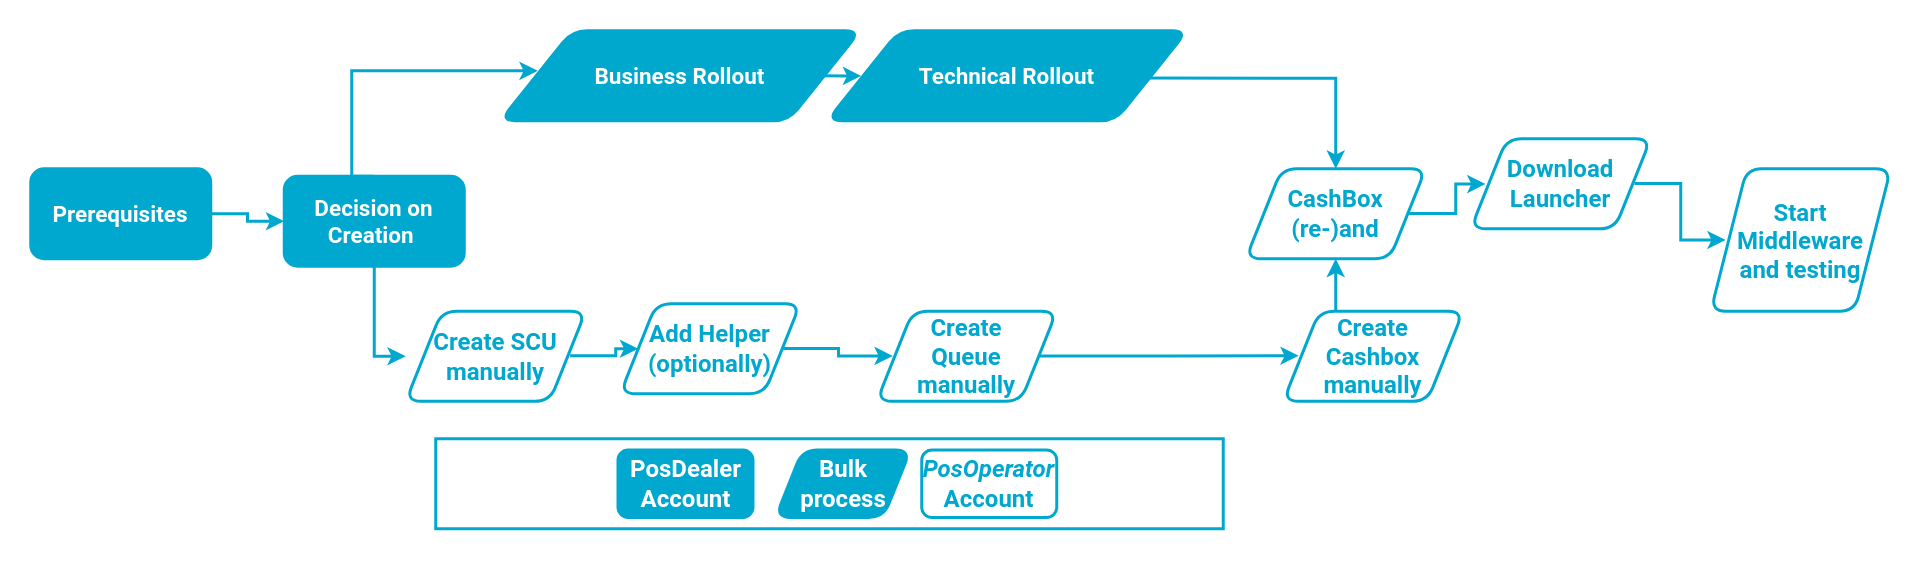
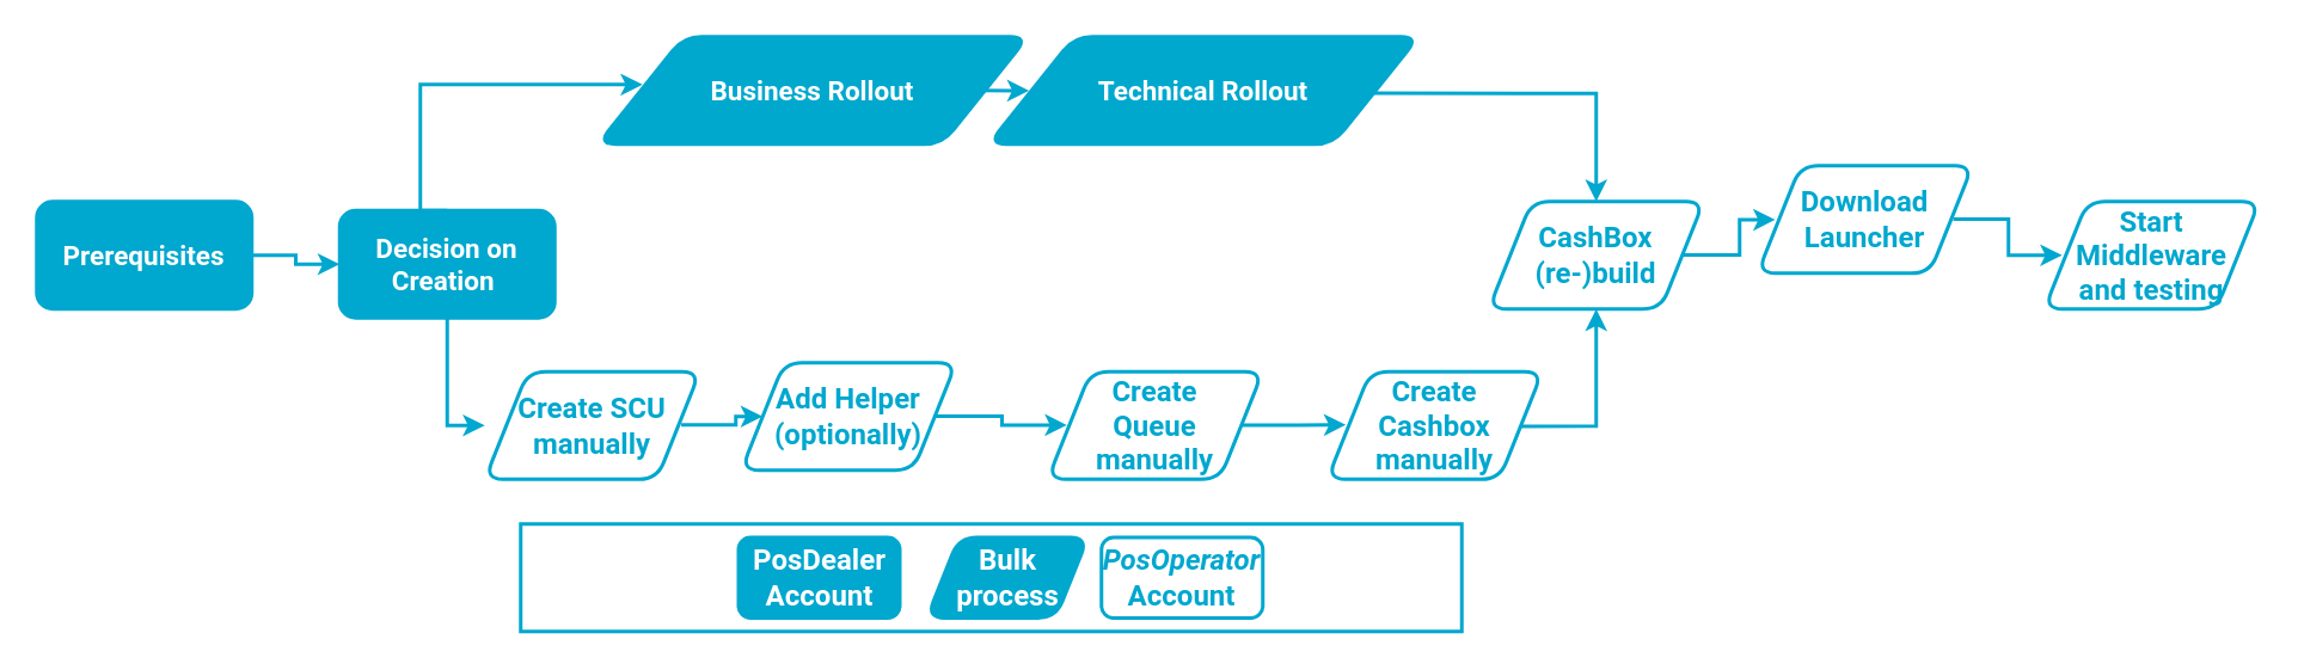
  <mxCell id="0" />
  <mxCell id="1" parent="0" />
  <mxCell id="2" style="edgeStyle=orthogonalEdgeStyle;shape=connector;rounded=0;orthogonalLoop=1;jettySize=auto;html=1;entryX=0;entryY=0.5;entryDx=0;entryDy=0;labelBackgroundColor=default;fontFamily=Roboto;fontSize=24;fontColor=#00A7CE;endArrow=classic;strokeColor=#00A7CE;strokeWidth=2;" parent="1" source="3" target="21" edge="1"><mxGeometry relative="1" as="geometry"><mxPoint x="160.12" y="146.02" as="targetPoint" /></mxGeometry></mxCell>
  <mxCell id="3" value="Prerequisites" style="whiteSpace=wrap;html=1;rounded=1;fontFamily=Roboto;fontSize=15;fontColor=#FFFFFF;strokeColor=#00A7CE;fillColor=#00A7CE;fontStyle=1;strokeWidth=2;" parent="1" vertex="1"><mxGeometry x="20" y="112" width="120" height="60" as="geometry" /></mxCell>
  <mxCell id="4" style="edgeStyle=orthogonalEdgeStyle;shape=connector;rounded=0;orthogonalLoop=1;jettySize=auto;html=1;entryX=0.094;entryY=0.489;entryDx=0;entryDy=0;entryPerimeter=0;labelBackgroundColor=default;fontFamily=Roboto;fontSize=24;fontColor=#FFFFFF;endArrow=classic;strokeColor=#00A7CE;strokeWidth=2;exitX=0.894;exitY=0.501;exitDx=0;exitDy=0;exitPerimeter=0;" edge="1" parent="1" source="5" target="8"><mxGeometry relative="1" as="geometry" /></mxCell>
  <mxCell id="5" value="Business Rollout" style="shape=parallelogram;whiteSpace=wrap;html=1;rounded=1;fontFamily=Roboto;fontStyle=1;fontSize=15;fontColor=#FFFFFF;strokeColor=#00A7CE;strokeWidth=2;labelBackgroundColor=none;fillColor=#00A8CE;" parent="1" vertex="1"><mxGeometry x="333" y="20" width="240" height="60" as="geometry" /></mxCell>
  <mxCell id="6" value="" style="edgeStyle=orthogonalEdgeStyle;shape=connector;rounded=0;orthogonalLoop=1;jettySize=auto;html=1;labelBackgroundColor=default;fontFamily=Roboto;fontSize=24;fontColor=#00A7CE;endArrow=classic;strokeColor=#00A7CE;strokeWidth=2;entryX=0;entryY=0.5;entryDx=0;entryDy=0;exitX=0.5;exitY=1;exitDx=0;exitDy=0;" parent="1" source="21" target="10" edge="1"><mxGeometry relative="1" as="geometry" /></mxCell>
  <mxCell id="7" style="edgeStyle=orthogonalEdgeStyle;shape=connector;rounded=0;orthogonalLoop=1;jettySize=auto;html=1;entryX=0.5;entryY=0;entryDx=0;entryDy=0;labelBackgroundColor=default;fontFamily=Roboto;fontSize=24;fontColor=#00A7CE;endArrow=classic;strokeColor=#00A7CE;strokeWidth=2;exitX=0.89;exitY=0.526;exitDx=0;exitDy=0;exitPerimeter=0;" parent="1" source="8" target="16" edge="1"><mxGeometry relative="1" as="geometry" /></mxCell>
  <mxCell id="8" value="Technical Rollout" style="shape=parallelogram;whiteSpace=wrap;html=1;rounded=1;fontFamily=Roboto;fontStyle=1;fontSize=15;fontColor=#FFFFFF;strokeColor=#00A7CE;strokeWidth=2;labelBackgroundColor=none;fillColor=#00A8CE;" parent="1" vertex="1"><mxGeometry x="551" y="20" width="240" height="60" as="geometry" /></mxCell>
  <mxCell id="9" style="edgeStyle=orthogonalEdgeStyle;shape=connector;rounded=0;orthogonalLoop=1;jettySize=auto;html=1;entryX=0.1;entryY=0.5;entryDx=0;entryDy=0;entryPerimeter=0;labelBackgroundColor=default;fontFamily=Roboto;fontSize=16;fontColor=#FFFFFF;endArrow=classic;strokeColor=#00A7CE;strokeWidth=2;exitX=0.913;exitY=0.494;exitDx=0;exitDy=0;exitPerimeter=0;" edge="1" parent="1" source="10" target="22"><mxGeometry relative="1" as="geometry" /></mxCell>
  <mxCell id="10" value="Create SCU manually" style="shape=parallelogram;whiteSpace=wrap;html=1;rounded=1;fontFamily=Roboto;fontStyle=1;fontSize=16;fontColor=#00A7CE;strokeColor=#00A7CE;strokeWidth=2;" parent="1" vertex="1"><mxGeometry x="270" y="207" width="120" height="60" as="geometry" /></mxCell>
  <mxCell id="11" value="" style="edgeStyle=orthogonalEdgeStyle;shape=connector;rounded=0;orthogonalLoop=1;jettySize=auto;html=1;labelBackgroundColor=default;fontFamily=Roboto;fontSize=24;fontColor=#00A7CE;endArrow=classic;strokeColor=#00A7CE;strokeWidth=2;exitX=0.905;exitY=0.498;exitDx=0;exitDy=0;exitPerimeter=0;entryX=0.086;entryY=0.494;entryDx=0;entryDy=0;entryPerimeter=0;" parent="1" source="12" target="14" edge="1"><mxGeometry relative="1" as="geometry" /></mxCell>
  <mxCell id="12" value="&lt;div&gt;Create&lt;br&gt;Queue&lt;/div&gt;&lt;div&gt;manually&lt;/div&gt;" style="shape=parallelogram;whiteSpace=wrap;html=1;rounded=1;fontFamily=Roboto;fontStyle=1;fontSize=16;fontColor=#00A7CE;strokeColor=#00A7CE;strokeWidth=2;" parent="1" vertex="1"><mxGeometry x="584" y="207" width="120" height="60" as="geometry" /></mxCell>
  <mxCell id="13" value="" style="edgeStyle=orthogonalEdgeStyle;shape=connector;rounded=0;orthogonalLoop=1;jettySize=auto;html=1;labelBackgroundColor=default;fontFamily=Roboto;fontSize=24;fontColor=#00A7CE;endArrow=classic;strokeColor=#00A7CE;strokeWidth=2;exitX=0.886;exitY=0.507;exitDx=0;exitDy=0;exitPerimeter=0;" parent="1" source="14" target="16" edge="1"><mxGeometry relative="1" as="geometry"><Array as="points"><mxPoint x="890" y="237" /></Array></mxGeometry></mxCell>
- <mxCell id="14" value="&lt;div&gt;Create&lt;br&gt;Cashbox&lt;/div&gt;&lt;div&gt;manually&lt;/div&gt;" style="shape=parallelogram;whiteSpace=wrap;html=1;rounded=1;fontFamily=Roboto;fontStyle=1;fontSize=16;fontColor=#00A7CE;strokeColor=#00A7CE;strokeWidth=2;" parent="1" vertex="1"><mxGeometry x="855" y="207" width="120" height="60" as="geometry" /></mxCell>
+ <mxCell id="14" value="&lt;div&gt;Create&lt;br&gt;Cashbox&lt;/div&gt;&lt;div&gt;manually&lt;/div&gt;" style="shape=parallelogram;whiteSpace=wrap;html=1;rounded=1;fontFamily=Roboto;fontStyle=1;fontSize=16;fontColor=#00A7CE;strokeColor=#00A7CE;strokeWidth=2;" parent="1" vertex="1"><mxGeometry x="740" y="207" width="120" height="60" as="geometry" /></mxCell>
  <mxCell id="15" value="" style="edgeStyle=orthogonalEdgeStyle;shape=connector;rounded=0;orthogonalLoop=1;jettySize=auto;html=1;labelBackgroundColor=default;fontFamily=Roboto;fontSize=24;fontColor=#00A7CE;endArrow=classic;strokeColor=#00A7CE;strokeWidth=2;exitX=0.905;exitY=0.496;exitDx=0;exitDy=0;exitPerimeter=0;entryX=0.082;entryY=0.503;entryDx=0;entryDy=0;entryPerimeter=0;" parent="1" source="16" target="18" edge="1"><mxGeometry relative="1" as="geometry" /></mxCell>
- <mxCell id="16" value="CashBox &lt;br&gt;(re-)and" style="shape=parallelogram;whiteSpace=wrap;html=1;rounded=1;fontFamily=Roboto;fontStyle=1;fontSize=16;fontColor=#00A7CE;strokeColor=#00A7CE;strokeWidth=2;" parent="1" vertex="1"><mxGeometry x="830" y="112" width="120" height="60" as="geometry" /></mxCell>
+ <mxCell id="16" value="CashBox &lt;br&gt;(re-)build" style="shape=parallelogram;whiteSpace=wrap;html=1;rounded=1;fontFamily=Roboto;fontStyle=1;fontSize=16;fontColor=#00A7CE;strokeColor=#00A7CE;strokeWidth=2;" parent="1" vertex="1"><mxGeometry x="830" y="112" width="120" height="60" as="geometry" /></mxCell>
  <mxCell id="17" value="" style="edgeStyle=orthogonalEdgeStyle;shape=connector;rounded=0;orthogonalLoop=1;jettySize=auto;html=1;labelBackgroundColor=default;fontFamily=Roboto;fontSize=24;fontColor=#00A7CE;endArrow=classic;strokeColor=#00A7CE;strokeWidth=2;exitX=0.91;exitY=0.496;exitDx=0;exitDy=0;exitPerimeter=0;entryX=0.083;entryY=0.5;entryDx=0;entryDy=0;entryPerimeter=0;" edge="1" parent="1" source="18" target="23"><mxGeometry relative="1" as="geometry" /></mxCell>
  <mxCell id="18" value="Download Launcher" style="shape=parallelogram;whiteSpace=wrap;html=1;rounded=1;fontFamily=Roboto;fontStyle=1;fontSize=16;fontColor=#00A7CE;strokeColor=#00A7CE;strokeWidth=2;" parent="1" vertex="1"><mxGeometry x="980" y="92" width="120" height="60" as="geometry" /></mxCell>
  <mxCell id="19" style="edgeStyle=orthogonalEdgeStyle;shape=connector;rounded=0;orthogonalLoop=1;jettySize=auto;html=1;labelBackgroundColor=default;fontFamily=Roboto;fontSize=24;fontColor=#00A7CE;endArrow=classic;strokeColor=#00A7CE;strokeWidth=2;exitX=0.902;exitY=0.497;exitDx=0;exitDy=0;exitPerimeter=0;entryX=0.089;entryY=0.497;entryDx=0;entryDy=0;entryPerimeter=0;" parent="1" source="22" target="12" edge="1"><mxGeometry relative="1" as="geometry"><mxPoint x="549" y="237.029" as="sourcePoint" /><mxPoint x="590" y="237" as="targetPoint" /></mxGeometry></mxCell>
  <mxCell id="20" style="edgeStyle=orthogonalEdgeStyle;shape=connector;rounded=0;orthogonalLoop=1;jettySize=auto;html=1;labelBackgroundColor=default;fontFamily=Roboto;fontSize=24;fontColor=#00A7CE;endArrow=classic;strokeColor=#00A7CE;strokeWidth=2;exitX=0.5;exitY=0;exitDx=0;exitDy=0;entryX=0.104;entryY=0.445;entryDx=0;entryDy=0;entryPerimeter=0;" parent="1" source="21" target="5" edge="1"><mxGeometry relative="1" as="geometry"><mxPoint x="330" y="42" as="targetPoint" /><Array as="points"><mxPoint x="234" y="47" /></Array></mxGeometry></mxCell>
  <mxCell id="21" value="Decision on Creation&amp;nbsp;" style="whiteSpace=wrap;html=1;fontSize=15;fontFamily=Roboto;fillColor=#00A7CE;strokeColor=#00A7CE;fontColor=#FFFFFF;rounded=1;fontStyle=1;strokeWidth=2;" parent="1" vertex="1"><mxGeometry x="189" y="117" width="120" height="60" as="geometry" /></mxCell>
  <mxCell id="22" value="Add Helper&lt;br&gt;(optionally)" style="shape=parallelogram;whiteSpace=wrap;html=1;rounded=1;fontFamily=Roboto;fontStyle=1;fontSize=16;fontColor=#00A7CE;strokeColor=#00A7CE;strokeWidth=2;" parent="1" vertex="1"><mxGeometry x="413" y="202" width="120" height="60" as="geometry" /></mxCell>
- <mxCell id="23" value="&lt;div&gt;Start Middleware&lt;/div&gt;&lt;div&gt;and testing&lt;/div&gt;" style="shape=parallelogram;whiteSpace=wrap;html=1;rounded=1;fontFamily=Roboto;fontStyle=1;fontSize=16;fontColor=#00A7CE;strokeColor=#00A7CE;strokeWidth=2;" vertex="1" parent="1"><mxGeometry x="1140" y="112" width="120" height="95" as="geometry" /></mxCell>
+ <mxCell id="23" value="&lt;div&gt;Start Middleware&lt;/div&gt;&lt;div&gt;and testing&lt;/div&gt;" style="shape=parallelogram;whiteSpace=wrap;html=1;rounded=1;fontFamily=Roboto;fontStyle=1;fontSize=16;fontColor=#00A7CE;strokeColor=#00A7CE;strokeWidth=2;" vertex="1" parent="1"><mxGeometry x="1140" y="112" width="120" height="60" as="geometry" /></mxCell>
  <mxCell id="24" value="" style="rounded=0;whiteSpace=wrap;html=1;fillColor=none;strokeWidth=2;strokeColor=#00A7CE;aspect=fixed;" vertex="1" parent="1"><mxGeometry x="290" y="292" width="525" height="60" as="geometry" /></mxCell>
  <mxCell id="25" value="&lt;span style=&quot;font-size: 16px;&quot;&gt;PosDealer&lt;br style=&quot;font-size: 16px;&quot;&gt;Account&lt;/span&gt;" style="whiteSpace=wrap;html=1;rounded=1;fontFamily=Roboto;fontSize=16;fontColor=#FFFFFF;strokeColor=#00A7CE;fillColor=#00A7CE;strokeWidth=2;fontStyle=1" vertex="1" parent="1"><mxGeometry x="411.5" y="299.499" width="90" height="45" as="geometry" /></mxCell>
  <mxCell id="26" value="&lt;i style=&quot;font-size: 16px;&quot;&gt;PosOperator&lt;br style=&quot;font-size: 16px;&quot;&gt;&lt;/i&gt;Account" style="whiteSpace=wrap;html=1;rounded=1;fontFamily=Roboto;fontStyle=1;fontSize=16;fontColor=#00A7CE;strokeColor=#00A7CE;strokeWidth=2;" vertex="1" parent="1"><mxGeometry x="614" y="299.499" width="90" height="45" as="geometry" /></mxCell>
  <mxCell id="27" value="Bulk&lt;br style=&quot;font-size: 16px;&quot;&gt;process" style="shape=parallelogram;whiteSpace=wrap;html=1;rounded=1;fontFamily=Roboto;fontStyle=1;fontSize=16;fontColor=#FFFFFF;strokeColor=#00A7CE;strokeWidth=2;labelBackgroundColor=none;fillColor=#00A8CE;" vertex="1" parent="1"><mxGeometry x="516.5" y="299.499" width="90" height="45" as="geometry" /></mxCell>
